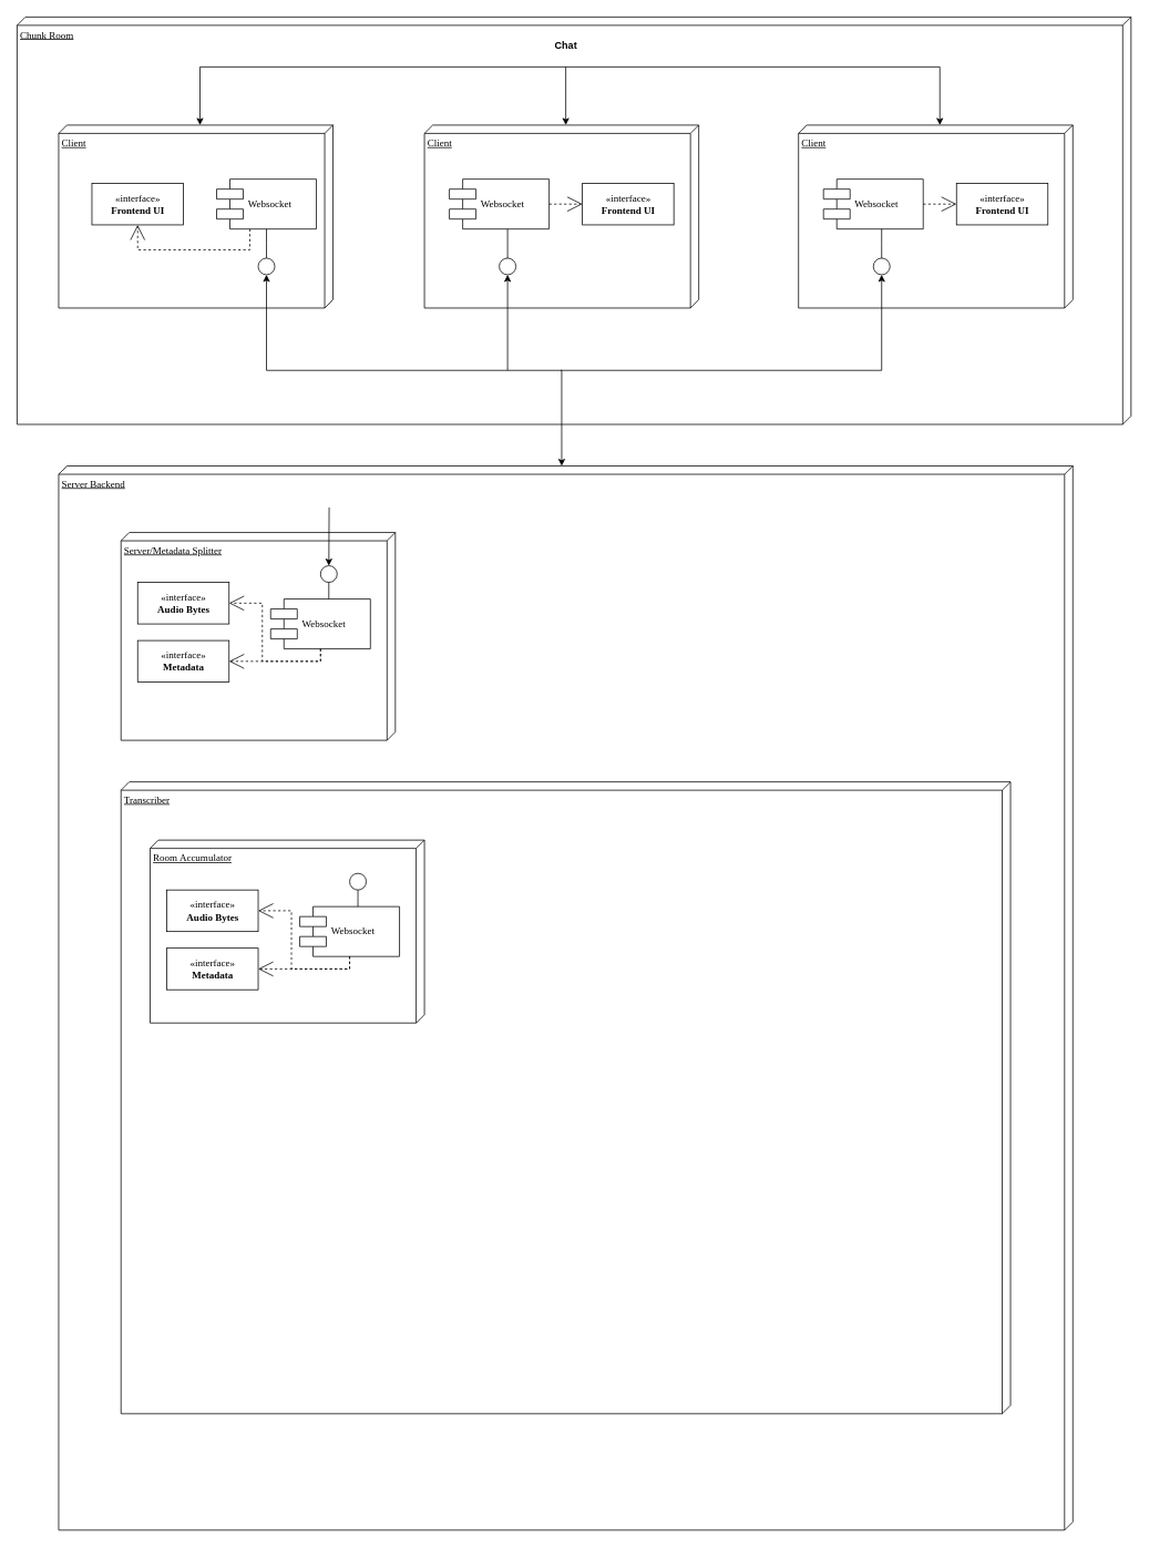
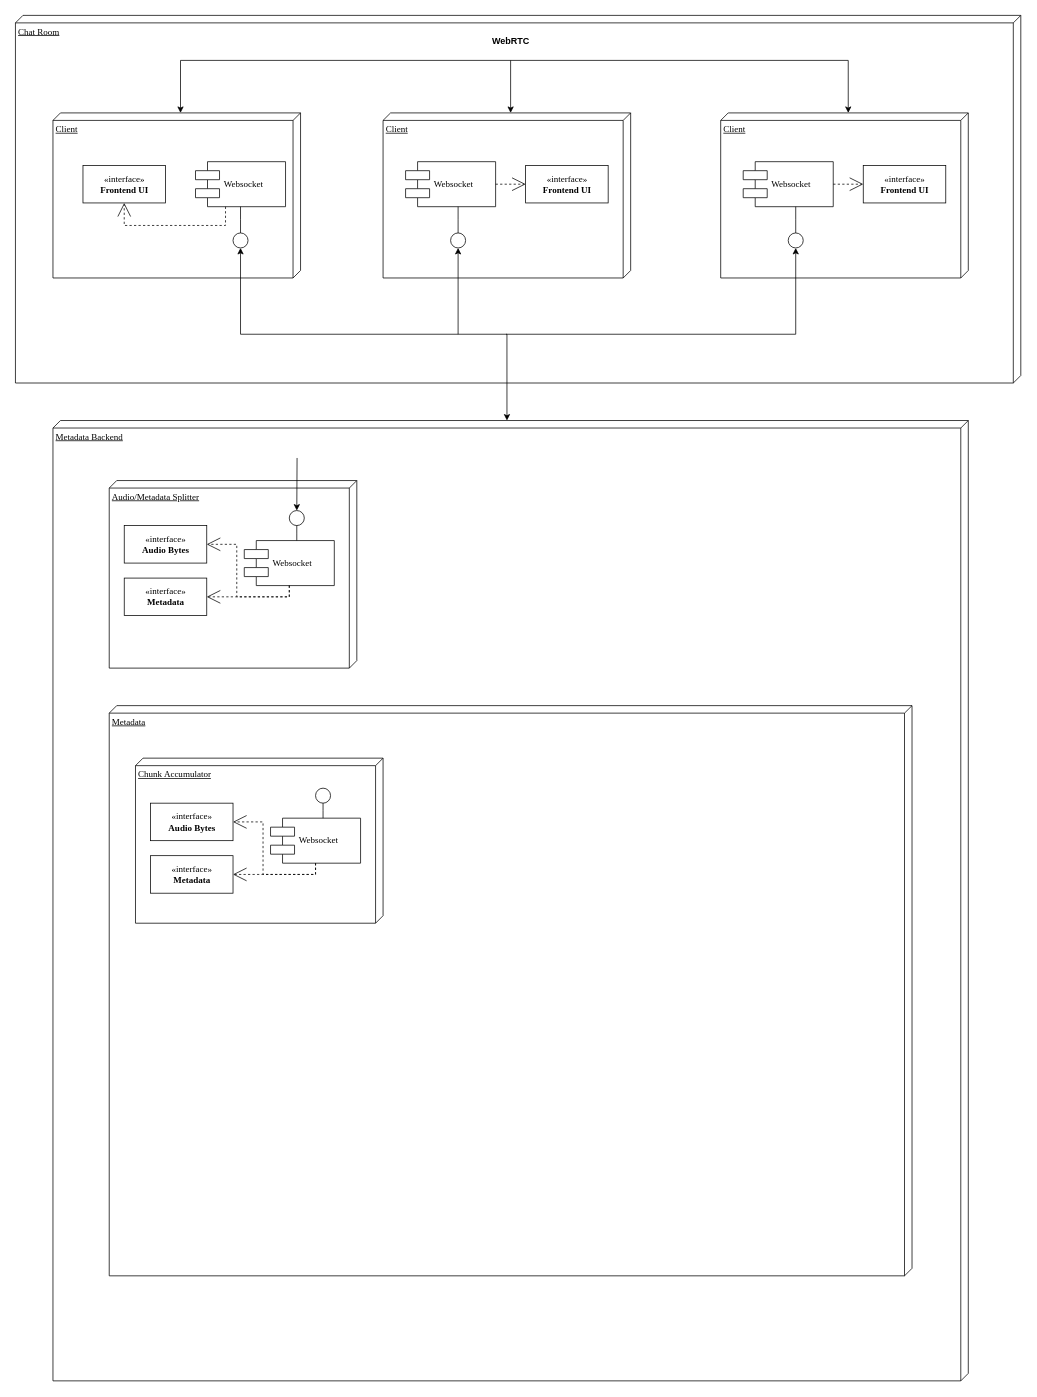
  <mxCell id="0" />
  <mxCell id="1" parent="0" />
- <mxCell id="2" value="Chunk Room" style="verticalAlign=top;align=left;spacingTop=8;spacingLeft=2;spacingRight=12;shape=cube;size=10;direction=south;fontStyle=4;html=1;rounded=0;shadow=0;comic=0;labelBackgroundColor=none;strokeWidth=1;fontFamily=Verdana;fontSize=12" vertex="1" parent="1"><mxGeometry x="20" y="20" width="1340" height="490" as="geometry" /></mxCell>
+ <mxCell id="2" value="Chat Room" style="verticalAlign=top;align=left;spacingTop=8;spacingLeft=2;spacingRight=12;shape=cube;size=10;direction=south;fontStyle=4;html=1;rounded=0;shadow=0;comic=0;labelBackgroundColor=none;strokeWidth=1;fontFamily=Verdana;fontSize=12" vertex="1" parent="1"><mxGeometry x="20" y="20" width="1340" height="490" as="geometry" /></mxCell>
  <mxCell id="3" value="Client" style="verticalAlign=top;align=left;spacingTop=8;spacingLeft=2;spacingRight=12;shape=cube;size=10;direction=south;fontStyle=4;html=1;rounded=0;shadow=0;comic=0;labelBackgroundColor=none;strokeWidth=1;fontFamily=Verdana;fontSize=12" parent="1" vertex="1"><mxGeometry x="70" y="150" width="330" height="220" as="geometry" /></mxCell>
  <mxCell id="4" value="&lt;div&gt;Client&lt;/div&gt;" style="verticalAlign=top;align=left;spacingTop=8;spacingLeft=2;spacingRight=12;shape=cube;size=10;direction=south;fontStyle=4;html=1;rounded=0;shadow=0;comic=0;labelBackgroundColor=none;strokeWidth=1;fontFamily=Verdana;fontSize=12" parent="1" vertex="1"><mxGeometry x="510" y="150" width="330" height="220" as="geometry" /></mxCell>
  <mxCell id="5" value="«interface»&lt;br&gt;&lt;b&gt;Frontend UI&lt;/b&gt;" style="html=1;rounded=0;shadow=0;comic=0;labelBackgroundColor=none;strokeWidth=1;fontFamily=Verdana;fontSize=12;align=center;" parent="1" vertex="1"><mxGeometry x="110" y="220" width="110" height="50" as="geometry" /></mxCell>
  <mxCell id="6" value="Websocket" style="shape=component;align=left;spacingLeft=36;rounded=0;shadow=0;comic=0;labelBackgroundColor=none;strokeWidth=1;fontFamily=Verdana;fontSize=12;html=1;" parent="1" vertex="1"><mxGeometry x="260" y="215" width="120" height="60" as="geometry" /></mxCell>
  <mxCell id="7" value="" style="ellipse;whiteSpace=wrap;html=1;rounded=0;shadow=0;comic=0;labelBackgroundColor=none;strokeWidth=1;fontFamily=Verdana;fontSize=12;align=center;" parent="1" vertex="1"><mxGeometry x="310" y="310" width="20" height="20" as="geometry" /></mxCell>
  <mxCell id="8" value="Websocket" style="shape=component;align=left;spacingLeft=36;rounded=0;shadow=0;comic=0;labelBackgroundColor=none;strokeWidth=1;fontFamily=Verdana;fontSize=12;html=1;" parent="1" vertex="1"><mxGeometry x="540" y="215" width="120" height="60" as="geometry" /></mxCell>
  <mxCell id="9" value="«interface»&lt;br&gt;&lt;b&gt;Frontend UI&lt;/b&gt;" style="html=1;rounded=0;shadow=0;comic=0;labelBackgroundColor=none;strokeWidth=1;fontFamily=Verdana;fontSize=12;align=center;" parent="1" vertex="1"><mxGeometry x="700" y="220" width="110" height="50" as="geometry" /></mxCell>
  <mxCell id="10" value="" style="ellipse;whiteSpace=wrap;html=1;rounded=0;shadow=0;comic=0;labelBackgroundColor=none;strokeWidth=1;fontFamily=Verdana;fontSize=12;align=center;" parent="1" vertex="1"><mxGeometry x="600" y="310" width="20" height="20" as="geometry" /></mxCell>
  <mxCell id="11" style="edgeStyle=elbowEdgeStyle;rounded=0;html=1;labelBackgroundColor=none;startArrow=none;startFill=0;startSize=8;endArrow=none;endFill=0;endSize=16;fontFamily=Verdana;fontSize=12;" parent="1" source="10" target="8" edge="1"><mxGeometry relative="1" as="geometry" /></mxCell>
  <mxCell id="12" style="edgeStyle=elbowEdgeStyle;rounded=0;html=1;labelBackgroundColor=none;startArrow=none;startFill=0;startSize=8;endArrow=none;endFill=0;endSize=16;fontFamily=Verdana;fontSize=12;" parent="1" source="7" target="6" edge="1"><mxGeometry relative="1" as="geometry" /></mxCell>
  <mxCell id="13" style="edgeStyle=orthogonalEdgeStyle;rounded=0;html=1;labelBackgroundColor=none;startArrow=none;startFill=0;startSize=8;endArrow=open;endFill=0;endSize=16;fontFamily=Verdana;fontSize=12;dashed=1;" parent="1" source="6" target="5" edge="1"><mxGeometry relative="1" as="geometry"><Array as="points"><mxPoint x="300" y="300" /><mxPoint x="165" y="300" /></Array></mxGeometry></mxCell>
  <mxCell id="14" style="edgeStyle=orthogonalEdgeStyle;rounded=0;html=1;dashed=1;labelBackgroundColor=none;startArrow=none;startFill=0;startSize=8;endArrow=open;endFill=0;endSize=16;fontFamily=Verdana;fontSize=12;" parent="1" source="8" target="9" edge="1"><mxGeometry relative="1" as="geometry" /></mxCell>
  <mxCell id="15" value="&lt;div&gt;Client&lt;/div&gt;" style="verticalAlign=top;align=left;spacingTop=8;spacingLeft=2;spacingRight=12;shape=cube;size=10;direction=south;fontStyle=4;html=1;rounded=0;shadow=0;comic=0;labelBackgroundColor=none;strokeWidth=1;fontFamily=Verdana;fontSize=12" vertex="1" parent="1"><mxGeometry x="960" y="150" width="330" height="220" as="geometry" /></mxCell>
  <mxCell id="16" value="Websocket" style="shape=component;align=left;spacingLeft=36;rounded=0;shadow=0;comic=0;labelBackgroundColor=none;strokeWidth=1;fontFamily=Verdana;fontSize=12;html=1;" vertex="1" parent="1"><mxGeometry x="990" y="215" width="120" height="60" as="geometry" /></mxCell>
  <mxCell id="17" value="«interface»&lt;br&gt;&lt;b&gt;Frontend UI&lt;/b&gt;" style="html=1;rounded=0;shadow=0;comic=0;labelBackgroundColor=none;strokeWidth=1;fontFamily=Verdana;fontSize=12;align=center;" vertex="1" parent="1"><mxGeometry x="1150" y="220" width="110" height="50" as="geometry" /></mxCell>
  <mxCell id="18" value="" style="ellipse;whiteSpace=wrap;html=1;rounded=0;shadow=0;comic=0;labelBackgroundColor=none;strokeWidth=1;fontFamily=Verdana;fontSize=12;align=center;" vertex="1" parent="1"><mxGeometry x="1050" y="310" width="20" height="20" as="geometry" /></mxCell>
  <mxCell id="19" style="edgeStyle=elbowEdgeStyle;rounded=0;html=1;labelBackgroundColor=none;startArrow=none;startFill=0;startSize=8;endArrow=none;endFill=0;endSize=16;fontFamily=Verdana;fontSize=12;" edge="1" parent="1" source="18" target="16"><mxGeometry relative="1" as="geometry" /></mxCell>
  <mxCell id="20" style="edgeStyle=orthogonalEdgeStyle;rounded=0;html=1;dashed=1;labelBackgroundColor=none;startArrow=none;startFill=0;startSize=8;endArrow=open;endFill=0;endSize=16;fontFamily=Verdana;fontSize=12;" edge="1" parent="1" source="16" target="17"><mxGeometry relative="1" as="geometry" /></mxCell>
  <mxCell id="21" value="" style="endArrow=classic;startArrow=classic;html=1;rounded=0;exitX=0;exitY=0;exitDx=0;exitDy=160;exitPerimeter=0;entryX=0;entryY=0;entryDx=0;entryDy=160;entryPerimeter=0;" edge="1" parent="1" source="3" target="15"><mxGeometry width="50" height="50" relative="1" as="geometry"><mxPoint x="590" y="340" as="sourcePoint" /><mxPoint x="640" y="290" as="targetPoint" /><Array as="points"><mxPoint x="240" y="80" /><mxPoint x="1130" y="80" /></Array></mxGeometry></mxCell>
  <mxCell id="22" value="" style="endArrow=classic;html=1;rounded=0;entryX=0;entryY=0;entryDx=0;entryDy=160;entryPerimeter=0;" edge="1" parent="1" target="4"><mxGeometry width="50" height="50" relative="1" as="geometry"><mxPoint x="680" y="80" as="sourcePoint" /><mxPoint x="640" y="290" as="targetPoint" /></mxGeometry></mxCell>
- <mxCell id="23" value="&lt;b&gt;Chat&lt;/b&gt;" style="text;html=1;align=center;verticalAlign=middle;resizable=0;points=[];autosize=1;strokeColor=none;fillColor=none;" vertex="1" parent="1"><mxGeometry x="645" y="40" width="70" height="30" as="geometry" /></mxCell>
- <mxCell id="24" value="Server Backend" style="verticalAlign=top;align=left;spacingTop=8;spacingLeft=2;spacingRight=12;shape=cube;size=10;direction=south;fontStyle=4;html=1;rounded=0;shadow=0;comic=0;labelBackgroundColor=none;strokeWidth=1;fontFamily=Verdana;fontSize=12" vertex="1" parent="1"><mxGeometry x="70" y="560" width="1220" height="1280" as="geometry" /></mxCell>
- <mxCell id="25" value="Server/Metadata Splitter" style="verticalAlign=top;align=left;spacingTop=8;spacingLeft=2;spacingRight=12;shape=cube;size=10;direction=south;fontStyle=4;html=1;rounded=0;shadow=0;comic=0;labelBackgroundColor=none;strokeWidth=1;fontFamily=Verdana;fontSize=12" vertex="1" parent="1"><mxGeometry x="145" y="640" width="330" height="250" as="geometry" /></mxCell>
+ <mxCell id="23" value="&lt;b&gt;WebRTC&lt;/b&gt;" style="text;html=1;align=center;verticalAlign=middle;resizable=0;points=[];autosize=1;strokeColor=none;fillColor=none;" vertex="1" parent="1"><mxGeometry x="645" y="40" width="70" height="30" as="geometry" /></mxCell>
+ <mxCell id="24" value="Metadata Backend" style="verticalAlign=top;align=left;spacingTop=8;spacingLeft=2;spacingRight=12;shape=cube;size=10;direction=south;fontStyle=4;html=1;rounded=0;shadow=0;comic=0;labelBackgroundColor=none;strokeWidth=1;fontFamily=Verdana;fontSize=12" vertex="1" parent="1"><mxGeometry x="70" y="560" width="1220" height="1280" as="geometry" /></mxCell>
+ <mxCell id="25" value="Audio/Metadata Splitter" style="verticalAlign=top;align=left;spacingTop=8;spacingLeft=2;spacingRight=12;shape=cube;size=10;direction=south;fontStyle=4;html=1;rounded=0;shadow=0;comic=0;labelBackgroundColor=none;strokeWidth=1;fontFamily=Verdana;fontSize=12" vertex="1" parent="1"><mxGeometry x="145" y="640" width="330" height="250" as="geometry" /></mxCell>
  <mxCell id="26" style="edgeStyle=orthogonalEdgeStyle;rounded=0;orthogonalLoop=1;jettySize=auto;html=1;exitX=0.5;exitY=1;exitDx=0;exitDy=0;entryX=0;entryY=0.504;entryDx=0;entryDy=0;entryPerimeter=0;startArrow=classic;startFill=1;" edge="1" parent="1" source="7" target="24"><mxGeometry relative="1" as="geometry" /></mxCell>
  <mxCell id="27" value="Websocket" style="shape=component;align=left;spacingLeft=36;rounded=0;shadow=0;comic=0;labelBackgroundColor=none;strokeWidth=1;fontFamily=Verdana;fontSize=12;html=1;" vertex="1" parent="1"><mxGeometry x="325" y="720" width="120" height="60" as="geometry" /></mxCell>
  <mxCell id="28" value="" style="ellipse;whiteSpace=wrap;html=1;rounded=0;shadow=0;comic=0;labelBackgroundColor=none;strokeWidth=1;fontFamily=Verdana;fontSize=12;align=center;" vertex="1" parent="1"><mxGeometry x="385" y="680" width="20" height="20" as="geometry" /></mxCell>
  <mxCell id="29" style="edgeStyle=elbowEdgeStyle;rounded=0;html=1;labelBackgroundColor=none;startArrow=none;startFill=0;startSize=8;endArrow=none;endFill=0;endSize=16;fontFamily=Verdana;fontSize=12;" edge="1" parent="1" source="28" target="27"><mxGeometry relative="1" as="geometry" /></mxCell>
  <mxCell id="30" value="" style="endArrow=none;html=1;rounded=0;exitX=0.5;exitY=0;exitDx=0;exitDy=0;entryX=0.039;entryY=0.762;entryDx=0;entryDy=0;entryPerimeter=0;endFill=0;startArrow=classic;startFill=1;" edge="1" parent="1" source="28"><mxGeometry width="50" height="50" relative="1" as="geometry"><mxPoint x="685" y="550" as="sourcePoint" /><mxPoint x="395.36" y="609.92" as="targetPoint" /></mxGeometry></mxCell>
  <mxCell id="31" value="" style="endArrow=classic;html=1;rounded=0;entryX=0.5;entryY=1;entryDx=0;entryDy=0;" edge="1" parent="1" target="10"><mxGeometry width="50" height="50" relative="1" as="geometry"><mxPoint x="610" y="445" as="sourcePoint" /><mxPoint x="680" y="350" as="targetPoint" /></mxGeometry></mxCell>
  <mxCell id="32" value="" style="endArrow=classic;html=1;rounded=0;entryX=0.5;entryY=1;entryDx=0;entryDy=0;" edge="1" parent="1" target="18"><mxGeometry width="50" height="50" relative="1" as="geometry"><mxPoint x="674" y="445" as="sourcePoint" /><mxPoint x="690" y="310" as="targetPoint" /><Array as="points"><mxPoint x="1060" y="445" /></Array></mxGeometry></mxCell>
  <mxCell id="33" value="«interface»&lt;br&gt;&lt;b&gt;Audio Bytes&lt;/b&gt;" style="html=1;rounded=0;shadow=0;comic=0;labelBackgroundColor=none;strokeWidth=1;fontFamily=Verdana;fontSize=12;align=center;" vertex="1" parent="1"><mxGeometry x="165" y="700" width="110" height="50" as="geometry" /></mxCell>
  <mxCell id="34" value="«interface»&lt;br&gt;&lt;b&gt;Metadata&lt;br&gt;&lt;/b&gt;" style="html=1;rounded=0;shadow=0;comic=0;labelBackgroundColor=none;strokeWidth=1;fontFamily=Verdana;fontSize=12;align=center;" vertex="1" parent="1"><mxGeometry x="165" y="770" width="110" height="50" as="geometry" /></mxCell>
  <mxCell id="35" style="edgeStyle=orthogonalEdgeStyle;rounded=0;html=1;labelBackgroundColor=none;startArrow=none;startFill=0;startSize=8;endArrow=open;endFill=0;endSize=16;fontFamily=Verdana;fontSize=12;dashed=1;exitX=0.5;exitY=1;exitDx=0;exitDy=0;entryX=1;entryY=0.5;entryDx=0;entryDy=0;" edge="1" parent="1" source="27" target="34"><mxGeometry relative="1" as="geometry"><Array as="points"><mxPoint x="385" y="795" /></Array><mxPoint x="430" y="815" as="sourcePoint" /><mxPoint x="295" y="810" as="targetPoint" /></mxGeometry></mxCell>
  <mxCell id="36" style="edgeStyle=orthogonalEdgeStyle;rounded=0;html=1;labelBackgroundColor=none;startArrow=none;startFill=0;startSize=8;endArrow=open;endFill=0;endSize=16;fontFamily=Verdana;fontSize=12;dashed=1;entryX=1;entryY=0.5;entryDx=0;entryDy=0;" edge="1" parent="1" target="33"><mxGeometry relative="1" as="geometry"><Array as="points"><mxPoint x="385" y="795" /><mxPoint x="315" y="795" /><mxPoint x="315" y="725" /></Array><mxPoint x="385" y="780" as="sourcePoint" /><mxPoint x="285" y="805" as="targetPoint" /></mxGeometry></mxCell>
- <mxCell id="37" value="Transcriber" style="verticalAlign=top;align=left;spacingTop=8;spacingLeft=2;spacingRight=12;shape=cube;size=10;direction=south;fontStyle=4;html=1;rounded=0;shadow=0;comic=0;labelBackgroundColor=none;strokeWidth=1;fontFamily=Verdana;fontSize=12" vertex="1" parent="1"><mxGeometry x="145" y="940" width="1070" height="760" as="geometry" /></mxCell>
- <mxCell id="38" value="Room Accumulator" style="verticalAlign=top;align=left;spacingTop=8;spacingLeft=2;spacingRight=12;shape=cube;size=10;direction=south;fontStyle=4;html=1;rounded=0;shadow=0;comic=0;labelBackgroundColor=none;strokeWidth=1;fontFamily=Verdana;fontSize=12" vertex="1" parent="1"><mxGeometry x="180" y="1010" width="330" height="220" as="geometry" /></mxCell>
+ <mxCell id="37" value="Metadata" style="verticalAlign=top;align=left;spacingTop=8;spacingLeft=2;spacingRight=12;shape=cube;size=10;direction=south;fontStyle=4;html=1;rounded=0;shadow=0;comic=0;labelBackgroundColor=none;strokeWidth=1;fontFamily=Verdana;fontSize=12" vertex="1" parent="1"><mxGeometry x="145" y="940" width="1070" height="760" as="geometry" /></mxCell>
+ <mxCell id="38" value="Chunk Accumulator" style="verticalAlign=top;align=left;spacingTop=8;spacingLeft=2;spacingRight=12;shape=cube;size=10;direction=south;fontStyle=4;html=1;rounded=0;shadow=0;comic=0;labelBackgroundColor=none;strokeWidth=1;fontFamily=Verdana;fontSize=12" vertex="1" parent="1"><mxGeometry x="180" y="1010" width="330" height="220" as="geometry" /></mxCell>
  <mxCell id="39" value="Websocket" style="shape=component;align=left;spacingLeft=36;rounded=0;shadow=0;comic=0;labelBackgroundColor=none;strokeWidth=1;fontFamily=Verdana;fontSize=12;html=1;" vertex="1" parent="1"><mxGeometry x="360" y="1090" width="120" height="60" as="geometry" /></mxCell>
  <mxCell id="40" value="" style="ellipse;whiteSpace=wrap;html=1;rounded=0;shadow=0;comic=0;labelBackgroundColor=none;strokeWidth=1;fontFamily=Verdana;fontSize=12;align=center;" vertex="1" parent="1"><mxGeometry x="420" y="1050" width="20" height="20" as="geometry" /></mxCell>
  <mxCell id="41" style="edgeStyle=elbowEdgeStyle;rounded=0;html=1;labelBackgroundColor=none;startArrow=none;startFill=0;startSize=8;endArrow=none;endFill=0;endSize=16;fontFamily=Verdana;fontSize=12;" edge="1" parent="1" source="40" target="39"><mxGeometry relative="1" as="geometry" /></mxCell>
  <mxCell id="42" value="«interface»&lt;br&gt;&lt;b&gt;Audio Bytes&lt;/b&gt;" style="html=1;rounded=0;shadow=0;comic=0;labelBackgroundColor=none;strokeWidth=1;fontFamily=Verdana;fontSize=12;align=center;" vertex="1" parent="1"><mxGeometry x="200" y="1070" width="110" height="50" as="geometry" /></mxCell>
  <mxCell id="43" value="«interface»&lt;br&gt;&lt;b&gt;Metadata&lt;br&gt;&lt;/b&gt;" style="html=1;rounded=0;shadow=0;comic=0;labelBackgroundColor=none;strokeWidth=1;fontFamily=Verdana;fontSize=12;align=center;" vertex="1" parent="1"><mxGeometry x="200" y="1140" width="110" height="50" as="geometry" /></mxCell>
  <mxCell id="44" style="edgeStyle=orthogonalEdgeStyle;rounded=0;html=1;labelBackgroundColor=none;startArrow=none;startFill=0;startSize=8;endArrow=open;endFill=0;endSize=16;fontFamily=Verdana;fontSize=12;dashed=1;exitX=0.5;exitY=1;exitDx=0;exitDy=0;entryX=1;entryY=0.5;entryDx=0;entryDy=0;" edge="1" parent="1" source="39" target="43"><mxGeometry relative="1" as="geometry"><Array as="points"><mxPoint x="420" y="1165" /></Array><mxPoint x="465" y="1185" as="sourcePoint" /><mxPoint x="330" y="1180" as="targetPoint" /></mxGeometry></mxCell>
  <mxCell id="45" style="edgeStyle=orthogonalEdgeStyle;rounded=0;html=1;labelBackgroundColor=none;startArrow=none;startFill=0;startSize=8;endArrow=open;endFill=0;endSize=16;fontFamily=Verdana;fontSize=12;dashed=1;entryX=1;entryY=0.5;entryDx=0;entryDy=0;" edge="1" parent="1" target="42"><mxGeometry relative="1" as="geometry"><Array as="points"><mxPoint x="420" y="1165" /><mxPoint x="350" y="1165" /><mxPoint x="350" y="1095" /></Array><mxPoint x="420" y="1150" as="sourcePoint" /><mxPoint x="320" y="1175" as="targetPoint" /></mxGeometry></mxCell>
